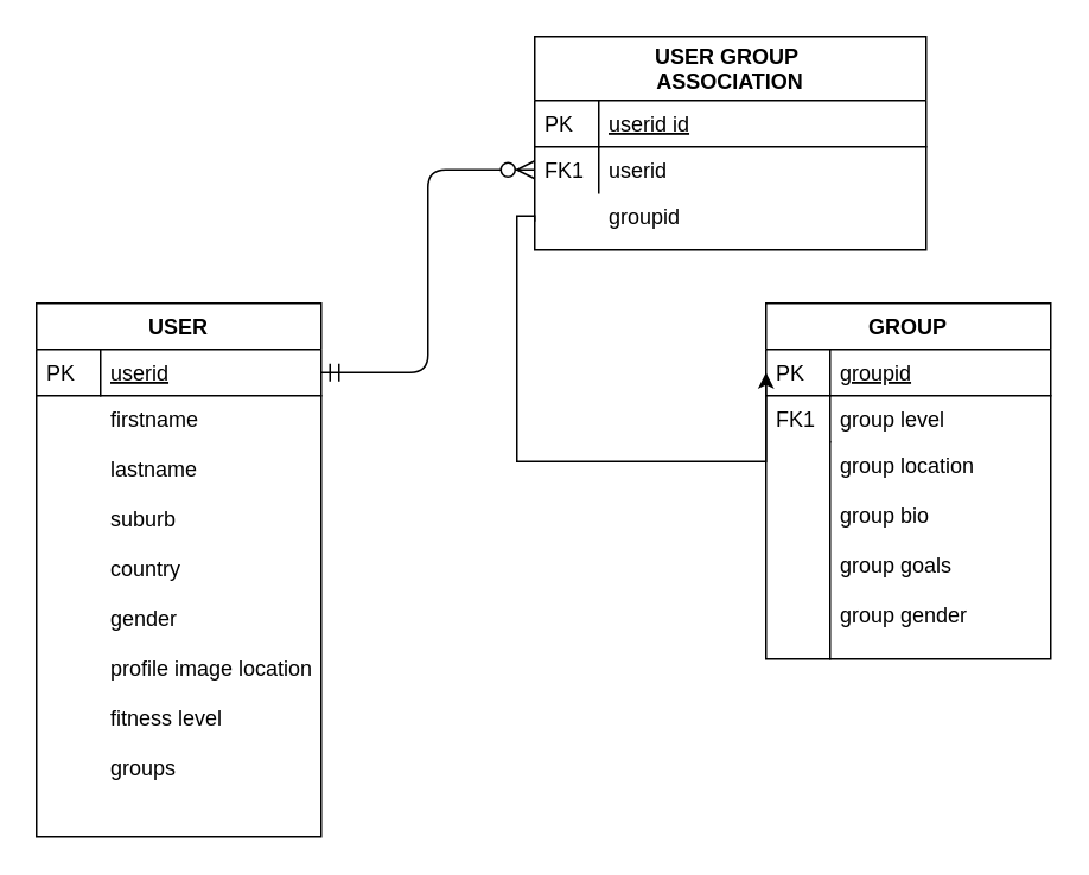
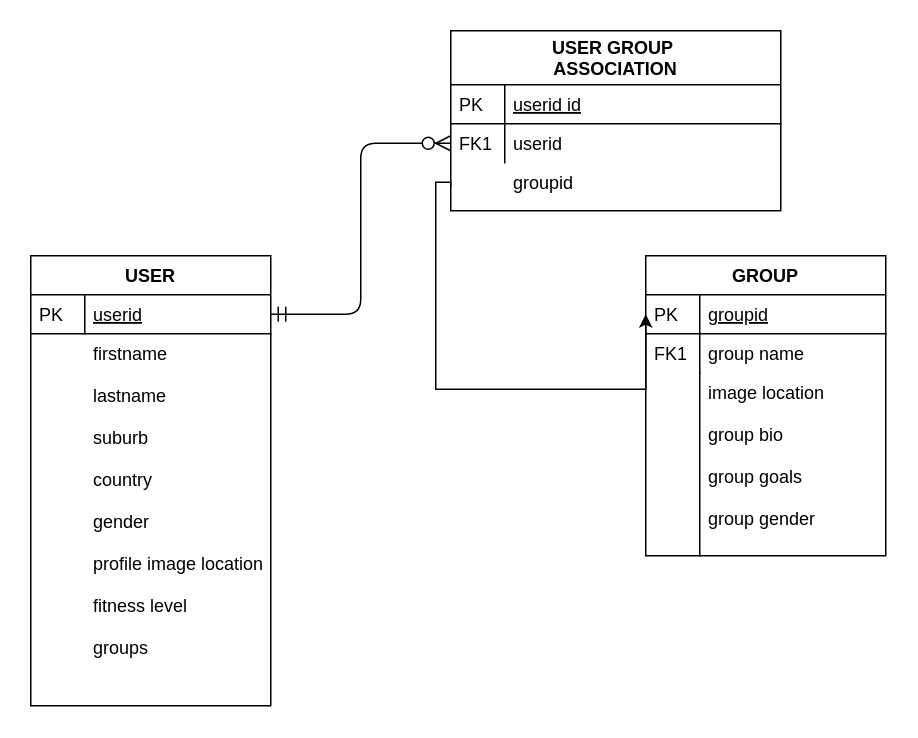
  <mxCell id="0" />
  <mxCell id="1" parent="0" />
  <mxCell id="2" value="" parent="1" style="edgeStyle=orthogonalEdgeStyle;endArrow=ERzeroToMany;startArrow=ERmandOne;shadow=0;strokeWidth=1;endSize=8;startSize=8;entryX=0;entryY=0.5;entryDx=0;entryDy=0;" edge="1" target="7" source="11"><mxGeometry as="geometry" height="100" width="100" relative="1"><mxPoint as="sourcePoint" y="370" x="340" /><mxPoint as="targetPoint" y="270" x="440" /></mxGeometry></mxCell>
  <mxCell id="3" parent="1" style="edgeStyle=orthogonalEdgeStyle;rounded=0;orthogonalLoop=1;jettySize=auto;html=1;exitX=0;exitY=0.5;exitDx=0;exitDy=0;entryX=0;entryY=0.5;entryDx=0;entryDy=0;" edge="1" target="15" source="9"><mxGeometry as="geometry" relative="1"><Array as="points"><mxPoint y="121" x="290" /><mxPoint y="259" x="290" /></Array></mxGeometry></mxCell>
  <mxCell id="4" value="USER GROUP &#10;ASSOCIATION" parent="1" vertex="1" style="swimlane;fontStyle=1;childLayout=stackLayout;horizontal=1;startSize=36;horizontalStack=0;resizeParent=1;resizeLast=0;collapsible=1;marginBottom=0;rounded=0;shadow=0;strokeWidth=1;"><mxGeometry as="geometry" height="120" width="220" y="20" x="300"><mxRectangle as="alternateBounds" height="26" width="160" y="270" x="260" /></mxGeometry></mxCell>
  <mxCell id="5" value="userid id" parent="4" vertex="1" style="shape=partialRectangle;top=0;left=0;right=0;bottom=1;align=left;verticalAlign=top;fillColor=none;spacingLeft=40;spacingRight=4;overflow=hidden;rotatable=0;points=[[0,0.5],[1,0.5]];portConstraint=eastwest;dropTarget=0;rounded=0;shadow=0;strokeWidth=1;fontStyle=4"><mxGeometry as="geometry" height="26" width="220" y="36" /></mxCell>
  <mxCell id="6" value="PK" parent="5" vertex="1" style="shape=partialRectangle;top=0;left=0;bottom=0;fillColor=none;align=left;verticalAlign=top;spacingLeft=4;spacingRight=4;overflow=hidden;rotatable=0;points=[];portConstraint=eastwest;part=1;" connectable="0"><mxGeometry as="geometry" height="26" width="36" /></mxCell>
  <mxCell id="7" value="userid" parent="4" vertex="1" style="shape=partialRectangle;top=0;left=0;right=0;bottom=0;align=left;verticalAlign=top;fillColor=none;spacingLeft=40;spacingRight=4;overflow=hidden;rotatable=0;points=[[0,0.5],[1,0.5]];portConstraint=eastwest;dropTarget=0;rounded=0;shadow=0;strokeWidth=1;"><mxGeometry as="geometry" height="26" width="220" y="62" /></mxCell>
  <mxCell id="8" value="FK1" parent="7" vertex="1" style="shape=partialRectangle;top=0;left=0;bottom=0;fillColor=none;align=left;verticalAlign=top;spacingLeft=4;spacingRight=4;overflow=hidden;rotatable=0;points=[];portConstraint=eastwest;part=1;" connectable="0"><mxGeometry as="geometry" height="26" width="36" /></mxCell>
  <mxCell id="9" value="groupid" parent="4" vertex="1" style="shape=partialRectangle;top=0;left=0;right=0;bottom=0;align=left;verticalAlign=top;fillColor=none;spacingLeft=40;spacingRight=4;overflow=hidden;rotatable=0;points=[[0,0.5],[1,0.5]];portConstraint=eastwest;dropTarget=0;rounded=0;shadow=0;strokeWidth=1;"><mxGeometry as="geometry" height="32" width="220" y="88" /></mxCell>
  <mxCell id="10" value="USER" parent="1" vertex="1" style="swimlane;fontStyle=1;childLayout=stackLayout;horizontal=1;startSize=26;horizontalStack=0;resizeParent=1;resizeLast=0;collapsible=1;marginBottom=0;rounded=0;shadow=0;strokeWidth=1;"><mxGeometry as="geometry" height="300" width="160" y="170" x="20"><mxRectangle as="alternateBounds" height="26" width="160" y="80" x="20" /></mxGeometry></mxCell>
  <mxCell id="11" value="userid" parent="10" vertex="1" style="shape=partialRectangle;top=0;left=0;right=0;bottom=1;align=left;verticalAlign=top;fillColor=none;spacingLeft=40;spacingRight=4;overflow=hidden;rotatable=0;points=[[0,0.5],[1,0.5]];portConstraint=eastwest;dropTarget=0;rounded=0;shadow=0;strokeWidth=1;fontStyle=4"><mxGeometry as="geometry" height="26" width="160" y="26" /></mxCell>
  <mxCell id="12" value="PK" parent="11" vertex="1" style="shape=partialRectangle;top=0;left=0;bottom=0;fillColor=none;align=left;verticalAlign=top;spacingLeft=4;spacingRight=4;overflow=hidden;rotatable=0;points=[];portConstraint=eastwest;part=1;" connectable="0"><mxGeometry as="geometry" height="26" width="36" /></mxCell>
  <mxCell id="13" value="firstname&#10;&#10;lastname&#10;&#10;suburb&#10;&#10;country&#10;&#10;gender&#10;&#10;profile image location&#10;&#10;fitness level&#10;&#10;groups&#10;" parent="10" vertex="1" style="shape=partialRectangle;top=0;left=0;right=0;bottom=0;align=left;verticalAlign=top;fillColor=none;spacingLeft=40;spacingRight=4;overflow=hidden;rotatable=0;points=[[0,0.5],[1,0.5]];portConstraint=eastwest;dropTarget=0;rounded=0;shadow=0;strokeWidth=1;"><mxGeometry as="geometry" height="248" width="160" y="52" /></mxCell>
  <mxCell id="14" value="GROUP" parent="1" vertex="1" style="swimlane;fontStyle=1;childLayout=stackLayout;horizontal=1;startSize=26;horizontalStack=0;resizeParent=1;resizeLast=0;collapsible=1;marginBottom=0;rounded=0;shadow=0;strokeWidth=1;"><mxGeometry as="geometry" height="200" width="160" y="170" x="430"><mxRectangle as="alternateBounds" height="26" width="160" y="80" x="260" /></mxGeometry></mxCell>
  <mxCell id="15" value="groupid" parent="14" vertex="1" style="shape=partialRectangle;top=0;left=0;right=0;bottom=1;align=left;verticalAlign=top;fillColor=none;spacingLeft=40;spacingRight=4;overflow=hidden;rotatable=0;points=[[0,0.5],[1,0.5]];portConstraint=eastwest;dropTarget=0;rounded=0;shadow=0;strokeWidth=1;fontStyle=4"><mxGeometry as="geometry" height="26" width="160" y="26" /></mxCell>
  <mxCell id="16" value="PK" parent="15" vertex="1" style="shape=partialRectangle;top=0;left=0;bottom=0;fillColor=none;align=left;verticalAlign=top;spacingLeft=4;spacingRight=4;overflow=hidden;rotatable=0;points=[];portConstraint=eastwest;part=1;" connectable="0"><mxGeometry as="geometry" height="26" width="36" /></mxCell>
- <mxCell id="17" value="group level" parent="14" vertex="1" style="shape=partialRectangle;top=0;left=0;right=0;bottom=0;align=left;verticalAlign=top;fillColor=none;spacingLeft=40;spacingRight=4;overflow=hidden;rotatable=0;points=[[0,0.5],[1,0.5]];portConstraint=eastwest;dropTarget=0;rounded=0;shadow=0;strokeWidth=1;"><mxGeometry as="geometry" height="26" width="160" y="52" /></mxCell>
+ <mxCell id="17" value="group name" parent="14" vertex="1" style="shape=partialRectangle;top=0;left=0;right=0;bottom=0;align=left;verticalAlign=top;fillColor=none;spacingLeft=40;spacingRight=4;overflow=hidden;rotatable=0;points=[[0,0.5],[1,0.5]];portConstraint=eastwest;dropTarget=0;rounded=0;shadow=0;strokeWidth=1;"><mxGeometry as="geometry" height="26" width="160" y="52" /></mxCell>
  <mxCell id="18" value="FK1" parent="17" vertex="1" style="shape=partialRectangle;top=0;left=0;bottom=0;fillColor=none;align=left;verticalAlign=top;spacingLeft=4;spacingRight=4;overflow=hidden;rotatable=0;points=[];portConstraint=eastwest;part=1;" connectable="0"><mxGeometry as="geometry" height="26" width="36" /></mxCell>
- <mxCell id="19" value="group location&#10;&#10;group bio&#10;&#10;group goals&#10;&#10;group gender" parent="14" vertex="1" style="shape=partialRectangle;top=0;left=0;right=0;bottom=0;align=left;verticalAlign=top;fillColor=none;spacingLeft=40;spacingRight=4;overflow=hidden;rotatable=0;points=[[0,0.5],[1,0.5]];portConstraint=eastwest;dropTarget=0;rounded=0;shadow=0;strokeWidth=1;"><mxGeometry as="geometry" height="122" width="160" y="78" /></mxCell>
+ <mxCell id="19" value="image location&#10;&#10;group bio&#10;&#10;group goals&#10;&#10;group gender" parent="14" vertex="1" style="shape=partialRectangle;top=0;left=0;right=0;bottom=0;align=left;verticalAlign=top;fillColor=none;spacingLeft=40;spacingRight=4;overflow=hidden;rotatable=0;points=[[0,0.5],[1,0.5]];portConstraint=eastwest;dropTarget=0;rounded=0;shadow=0;strokeWidth=1;"><mxGeometry as="geometry" height="122" width="160" y="78" /></mxCell>
  <mxCell id="20" value="" parent="19" vertex="1" style="shape=partialRectangle;top=0;left=0;bottom=0;fillColor=none;align=left;verticalAlign=top;spacingLeft=4;spacingRight=4;overflow=hidden;rotatable=0;points=[];portConstraint=eastwest;part=1;" connectable="0"><mxGeometry as="geometry" height="122.0" width="36" /></mxCell>
